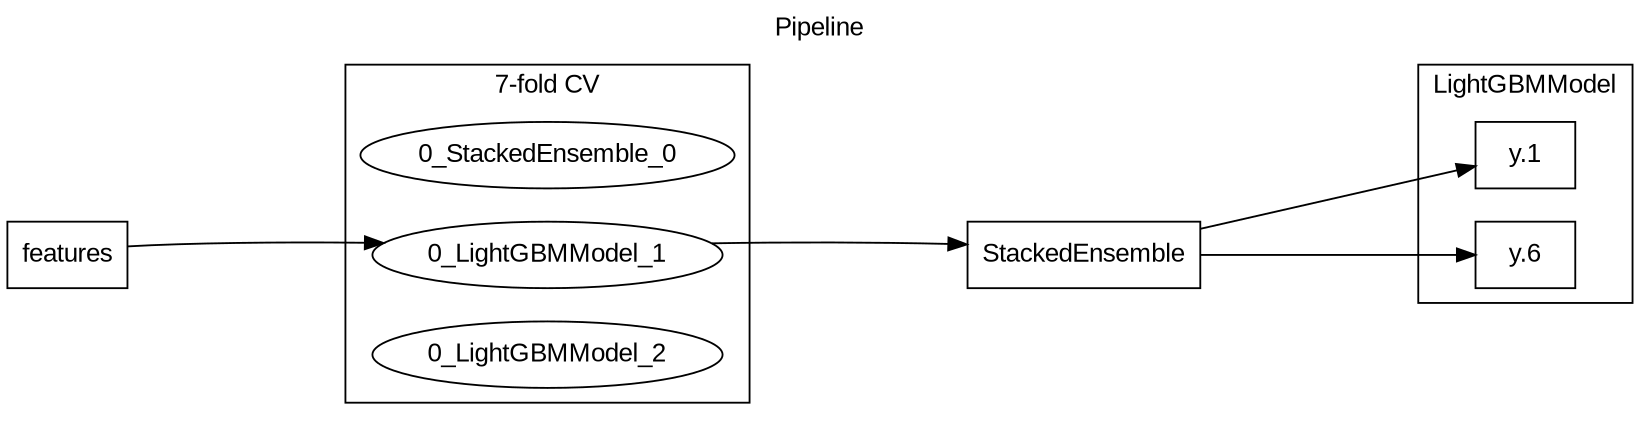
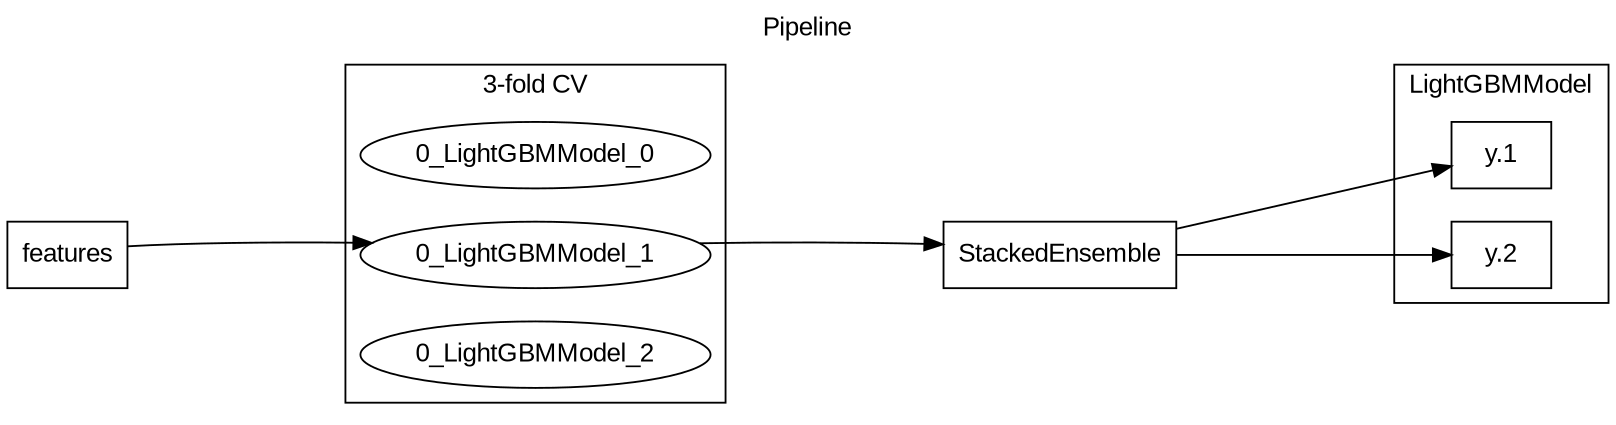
  digraph {
    compound=true
    fontname="Liberation Sans"
    label=Pipeline
    labelloc=t
    rankdir=LR
    ranksep=1.75
    node [fontname="Liberation Sans" shape=box]
    edge [fontname="Liberation Sans" style=invis]
-   n1 [label="0_StackedEnsemble_0" shape=ellipse]
+   n1 [label="0_LightGBMModel_0" shape=ellipse]
    n2 [label="0_LightGBMModel_1" shape=ellipse]
    n3 [label="0_LightGBMModel_2" shape=ellipse]
    n4 [label="y.1"]
-   n5 [label="y.6"]
+   n5 [label="y.2"]
    n6 [label=StackedEnsemble]
    n7 [label=features]
    subgraph cluster_1 {
-     label="7-fold CV"
+     label="3-fold CV"
      n1
      n2
      n3
    }
    subgraph cluster_2 {
      label=LightGBMModel
      n4
      n5
    }
    n1 -> n6
    n2 -> n6
    n2 -> n6 [style=""]
    n3 -> n6
    n6 -> n4 [style=""]
    n6 -> n5 [style=""]
    n7 -> n1
    n7 -> n2
    n7 -> n2 [style=""]
    n7 -> n3
  }
